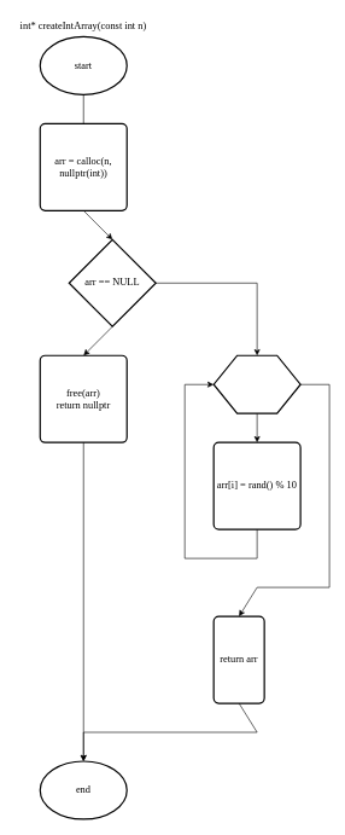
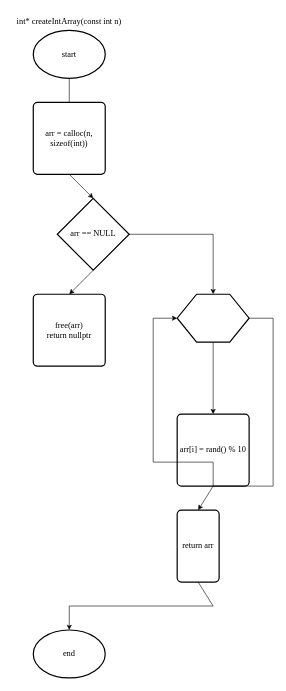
  <mxCell id="0" />
  <mxCell id="1" parent="0" />
  <mxCell id="2" value="start" style="strokeWidth=2;html=1;shape=mxgraph.flowchart.start_1;whiteSpace=wrap;fontFamily=Times New Roman;fontSize=14;" parent="1" vertex="1"><mxGeometry x="55" y="50" width="120" height="80" as="geometry" /></mxCell>
- <mxCell id="3" value="arr = calloc(n, nullptr(int))" style="rounded=1;whiteSpace=wrap;html=1;absoluteArcSize=1;arcSize=14;strokeWidth=2;fontFamily=Times New Roman;fontSize=14;" parent="1" vertex="1"><mxGeometry x="55" y="170" width="120" height="120" as="geometry" /></mxCell>
+ <mxCell id="3" value="arr = calloc(n, sizeof(int))" style="rounded=1;whiteSpace=wrap;html=1;absoluteArcSize=1;arcSize=14;strokeWidth=2;fontFamily=Times New Roman;fontSize=14;" parent="1" vertex="1"><mxGeometry x="55" y="170" width="120" height="120" as="geometry" /></mxCell>
  <mxCell id="4" value="arr == NULL" style="strokeWidth=2;html=1;shape=mxgraph.flowchart.decision;whiteSpace=wrap;fontFamily=Times New Roman;fontSize=14;" parent="1" vertex="1"><mxGeometry x="95" y="330" width="120" height="120" as="geometry" /></mxCell>
  <mxCell id="5" value="free(arr)&lt;div style=&quot;font-size: 14px;&quot;&gt;return nullptr&lt;/div&gt;" style="rounded=1;whiteSpace=wrap;html=1;absoluteArcSize=1;arcSize=14;strokeWidth=2;fontFamily=Times New Roman;fontSize=14;" parent="1" vertex="1"><mxGeometry x="55" y="490" width="120" height="120" as="geometry" /></mxCell>
  <mxCell id="6" value="" style="endArrow=none;html=1;rounded=0;exitX=0.5;exitY=1;exitDx=0;exitDy=0;exitPerimeter=0;entryX=0.5;entryY=0;entryDx=0;entryDy=0;fontFamily=Times New Roman;fontSize=14;" parent="1" source="2" target="3" edge="1"><mxGeometry width="50" height="50" relative="1" as="geometry"><mxPoint x="405" y="330" as="sourcePoint" /><mxPoint x="455" y="280" as="targetPoint" /></mxGeometry></mxCell>
  <mxCell id="7" value="" style="endArrow=classic;html=1;rounded=0;exitX=0.5;exitY=1;exitDx=0;exitDy=0;entryX=0.5;entryY=0;entryDx=0;entryDy=0;entryPerimeter=0;fontFamily=Times New Roman;fontSize=14;" parent="1" source="3" target="4" edge="1"><mxGeometry width="50" height="50" relative="1" as="geometry"><mxPoint x="125" y="140" as="sourcePoint" /><mxPoint x="125" y="180" as="targetPoint" /></mxGeometry></mxCell>
  <mxCell id="8" value="" style="endArrow=classic;html=1;rounded=0;exitX=0.5;exitY=1;exitDx=0;exitDy=0;entryX=0.5;entryY=0;entryDx=0;entryDy=0;exitPerimeter=0;fontFamily=Times New Roman;fontSize=14;" parent="1" source="4" target="5" edge="1"><mxGeometry width="50" height="50" relative="1" as="geometry"><mxPoint x="125" y="300" as="sourcePoint" /><mxPoint x="125" y="340" as="targetPoint" /></mxGeometry></mxCell>
  <mxCell id="9" value="" style="verticalLabelPosition=bottom;verticalAlign=top;html=1;shape=hexagon;perimeter=hexagonPerimeter2;arcSize=6;size=0.27;strokeWidth=2;fontFamily=Times New Roman;fontSize=14;" parent="1" vertex="1"><mxGeometry x="295" y="490" width="120" height="80" as="geometry" /></mxCell>
  <mxCell id="10" value="int* createIntArray(const int n)" style="text;html=1;align=center;verticalAlign=middle;whiteSpace=wrap;rounded=0;fontFamily=Times New Roman;fontSize=14;" parent="1" vertex="1"><mxGeometry x="20" y="20" width="190" height="30" as="geometry" /></mxCell>
- <mxCell id="11" value="arr[i] = rand() % 10" style="rounded=1;whiteSpace=wrap;html=1;absoluteArcSize=1;arcSize=14;strokeWidth=2;fontFamily=Times New Roman;fontSize=14;" parent="1" vertex="1"><mxGeometry x="295" y="610" width="120" height="120" as="geometry" /></mxCell>
+ <mxCell id="11" value="arr[i] = rand() % 10" style="rounded=1;whiteSpace=wrap;html=1;absoluteArcSize=1;arcSize=14;strokeWidth=2;fontFamily=Times New Roman;fontSize=14;" parent="1" vertex="1"><mxGeometry x="295" y="690" width="120" height="120" as="geometry" /></mxCell>
  <mxCell id="12" value="" style="endArrow=classic;html=1;rounded=0;exitX=0.5;exitY=1;exitDx=0;exitDy=0;entryX=0.5;entryY=0;entryDx=0;entryDy=0;fontFamily=Times New Roman;fontSize=14;" parent="1" source="9" target="11" edge="1"><mxGeometry width="50" height="50" relative="1" as="geometry"><mxPoint x="385" y="490" as="sourcePoint" /><mxPoint x="435" y="440" as="targetPoint" /></mxGeometry></mxCell>
  <mxCell id="13" value="" style="endArrow=classic;html=1;rounded=0;exitX=0.5;exitY=1;exitDx=0;exitDy=0;entryX=0;entryY=0.5;entryDx=0;entryDy=0;fontFamily=Times New Roman;fontSize=14;" parent="1" source="11" target="9" edge="1"><mxGeometry width="50" height="50" relative="1" as="geometry"><mxPoint x="365" y="580" as="sourcePoint" /><mxPoint x="365" y="620" as="targetPoint" /><Array as="points"><mxPoint x="355" y="770" /><mxPoint x="255" y="770" /><mxPoint x="255" y="530" /></Array></mxGeometry></mxCell>
  <mxCell id="14" value="" style="endArrow=classic;html=1;rounded=0;exitX=1;exitY=0.5;exitDx=0;exitDy=0;entryX=0.5;entryY=0;entryDx=0;entryDy=0;fontFamily=Times New Roman;fontSize=14;" parent="1" source="9" target="18" edge="1"><mxGeometry width="50" height="50" relative="1" as="geometry"><mxPoint x="365" y="580" as="sourcePoint" /><mxPoint x="355" y="810" as="targetPoint" /><Array as="points"><mxPoint x="455" y="530" /><mxPoint x="455" y="810" /><mxPoint x="355" y="810" /></Array></mxGeometry></mxCell>
  <mxCell id="15" value="end" style="strokeWidth=2;html=1;shape=mxgraph.flowchart.start_1;whiteSpace=wrap;fontFamily=Times New Roman;fontSize=14;" parent="1" vertex="1"><mxGeometry x="55" y="1050" width="120" height="80" as="geometry" /></mxCell>
- <mxCell id="16" value="" style="endArrow=classic;html=1;rounded=0;exitX=0.5;exitY=1;exitDx=0;exitDy=0;entryX=0.5;entryY=0;entryDx=0;entryDy=0;entryPerimeter=0;fontFamily=Times New Roman;fontSize=14;" parent="1" source="5" target="15" edge="1"><mxGeometry width="50" height="50" relative="1" as="geometry"><mxPoint x="125" y="460" as="sourcePoint" /><mxPoint x="125" y="500" as="targetPoint" /></mxGeometry></mxCell>
  <mxCell id="17" value="" style="endArrow=classic;html=1;rounded=0;exitX=1;exitY=0.5;exitDx=0;exitDy=0;entryX=0.5;entryY=0;entryDx=0;entryDy=0;exitPerimeter=0;fontFamily=Times New Roman;fontSize=14;" parent="1" source="4" target="9" edge="1"><mxGeometry width="50" height="50" relative="1" as="geometry"><mxPoint x="125" y="460" as="sourcePoint" /><mxPoint x="125" y="500" as="targetPoint" /><Array as="points"><mxPoint x="355" y="390" /></Array></mxGeometry></mxCell>
  <mxCell id="18" value="return arr" style="rounded=1;whiteSpace=wrap;html=1;absoluteArcSize=1;arcSize=14;strokeWidth=2;fontFamily=Times New Roman;fontSize=14;" parent="1" vertex="1"><mxGeometry x="295" y="850" width="70" height="120" as="geometry" /></mxCell>
  <mxCell id="19" value="" style="endArrow=classic;html=1;rounded=0;exitX=0.5;exitY=1;exitDx=0;exitDy=0;entryX=0.5;entryY=0;entryDx=0;entryDy=0;entryPerimeter=0;fontFamily=Times New Roman;fontSize=14;" parent="1" source="18" target="15" edge="1"><mxGeometry width="50" height="50" relative="1" as="geometry"><mxPoint x="125" y="460" as="sourcePoint" /><mxPoint x="125" y="500" as="targetPoint" /><Array as="points"><mxPoint x="355" y="1010" /><mxPoint x="115" y="1010" /></Array></mxGeometry></mxCell>
